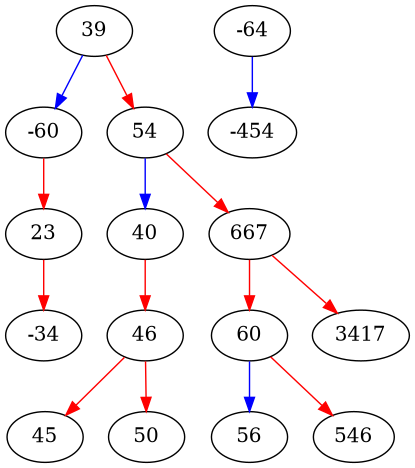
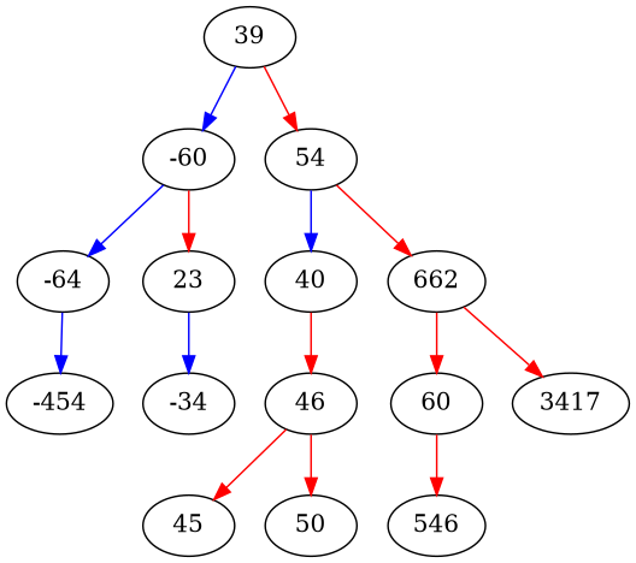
  digraph {
    edge [color=red]
    n1 [label=39]
    -60
    54
    -64
    23
    40
-   667
+   667 [label=662]
    -454
    -34
    46
    60
    3417
    45
    50
-   56
    546
    n1 -> -60 [color=blue]
    n1 -> 54
+   -60 -> -64 [color=blue]
    -60 -> 23
    54 -> 40 [color=blue]
    54 -> 667
    -64 -> -454 [color=blue]
-   23 -> -34
+   23 -> -34 [color=blue]
    40 -> 46
    667 -> 60
    667 -> 3417
    46 -> 45
    46 -> 50
-   60 -> 56 [color=blue]
    60 -> 546
  }
